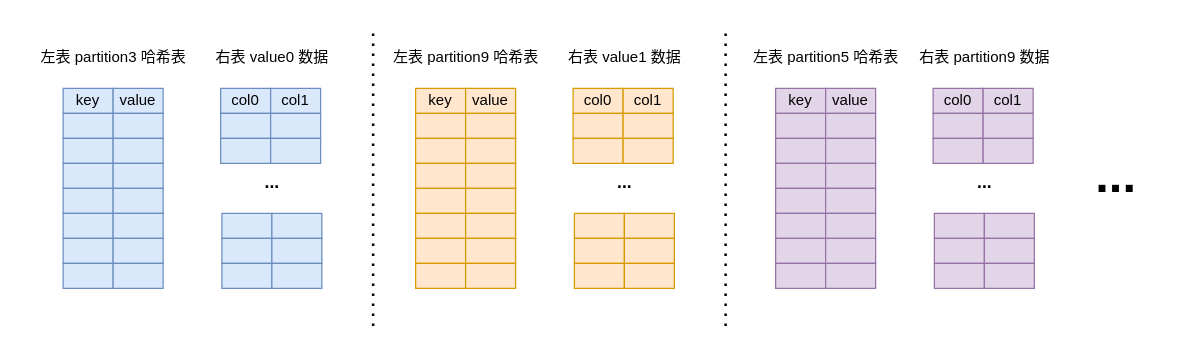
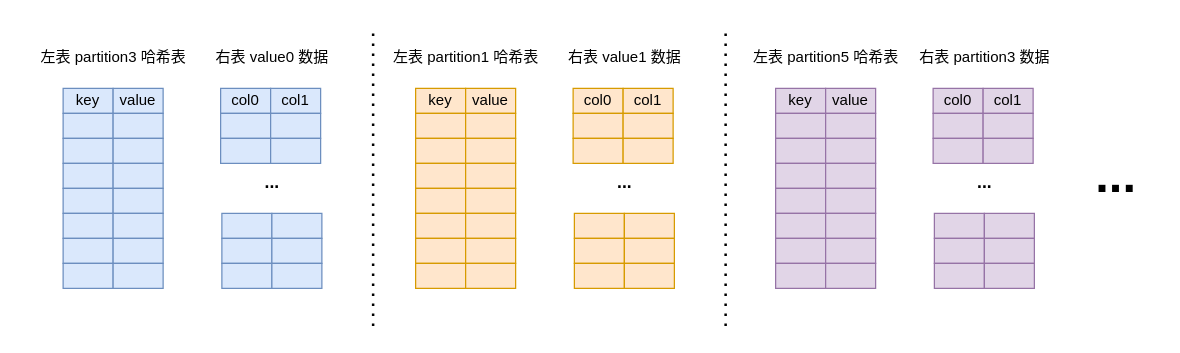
  <mxCell id="0" />
  <mxCell id="1" parent="0" />
  <mxCell id="2" value="key" style="rounded=0;whiteSpace=wrap;html=1;fillColor=#dae8fc;strokeColor=#6c8ebf;" parent="1" vertex="1"><mxGeometry x="50" y="70" width="40" height="20" as="geometry" /></mxCell>
  <mxCell id="3" value="value" style="rounded=0;whiteSpace=wrap;html=1;fillColor=#dae8fc;strokeColor=#6c8ebf;" parent="1" vertex="1"><mxGeometry x="90" y="70" width="40" height="20" as="geometry" /></mxCell>
  <mxCell id="4" value="" style="rounded=0;whiteSpace=wrap;html=1;fillColor=#dae8fc;strokeColor=#6c8ebf;" parent="1" vertex="1"><mxGeometry x="50" y="90" width="40" height="20" as="geometry" /></mxCell>
  <mxCell id="5" value="" style="rounded=0;whiteSpace=wrap;html=1;fillColor=#dae8fc;strokeColor=#6c8ebf;" parent="1" vertex="1"><mxGeometry x="90" y="90" width="40" height="20" as="geometry" /></mxCell>
  <mxCell id="6" value="" style="rounded=0;whiteSpace=wrap;html=1;fillColor=#dae8fc;strokeColor=#6c8ebf;" parent="1" vertex="1"><mxGeometry x="50" y="110" width="40" height="20" as="geometry" /></mxCell>
  <mxCell id="7" value="" style="rounded=0;whiteSpace=wrap;html=1;fillColor=#dae8fc;strokeColor=#6c8ebf;" parent="1" vertex="1"><mxGeometry x="90" y="110" width="40" height="20" as="geometry" /></mxCell>
  <mxCell id="8" value="" style="rounded=0;whiteSpace=wrap;html=1;fillColor=#dae8fc;strokeColor=#6c8ebf;" parent="1" vertex="1"><mxGeometry x="50" y="130" width="40" height="20" as="geometry" /></mxCell>
  <mxCell id="9" value="" style="rounded=0;whiteSpace=wrap;html=1;fillColor=#dae8fc;strokeColor=#6c8ebf;" parent="1" vertex="1"><mxGeometry x="90" y="130" width="40" height="20" as="geometry" /></mxCell>
  <mxCell id="10" value="" style="rounded=0;whiteSpace=wrap;html=1;fillColor=#dae8fc;strokeColor=#6c8ebf;" parent="1" vertex="1"><mxGeometry x="50" y="150" width="40" height="20" as="geometry" /></mxCell>
  <mxCell id="11" value="" style="rounded=0;whiteSpace=wrap;html=1;fillColor=#dae8fc;strokeColor=#6c8ebf;" parent="1" vertex="1"><mxGeometry x="90" y="150" width="40" height="20" as="geometry" /></mxCell>
  <mxCell id="12" value="" style="rounded=0;whiteSpace=wrap;html=1;fillColor=#dae8fc;strokeColor=#6c8ebf;" parent="1" vertex="1"><mxGeometry x="50" y="170" width="40" height="20" as="geometry" /></mxCell>
  <mxCell id="13" value="" style="rounded=0;whiteSpace=wrap;html=1;fillColor=#dae8fc;strokeColor=#6c8ebf;" parent="1" vertex="1"><mxGeometry x="90" y="170" width="40" height="20" as="geometry" /></mxCell>
  <mxCell id="14" value="" style="rounded=0;whiteSpace=wrap;html=1;fillColor=#dae8fc;strokeColor=#6c8ebf;" parent="1" vertex="1"><mxGeometry x="50" y="190" width="40" height="20" as="geometry" /></mxCell>
  <mxCell id="15" value="" style="rounded=0;whiteSpace=wrap;html=1;fillColor=#dae8fc;strokeColor=#6c8ebf;" parent="1" vertex="1"><mxGeometry x="90" y="190" width="40" height="20" as="geometry" /></mxCell>
  <mxCell id="16" value="" style="rounded=0;whiteSpace=wrap;html=1;fillColor=#dae8fc;strokeColor=#6c8ebf;" parent="1" vertex="1"><mxGeometry x="50" y="210" width="40" height="20" as="geometry" /></mxCell>
  <mxCell id="17" value="" style="rounded=0;whiteSpace=wrap;html=1;fillColor=#dae8fc;strokeColor=#6c8ebf;" parent="1" vertex="1"><mxGeometry x="90" y="210" width="40" height="20" as="geometry" /></mxCell>
  <mxCell id="18" value="col0" style="rounded=0;whiteSpace=wrap;html=1;fillColor=#dae8fc;strokeColor=#6c8ebf;" parent="1" vertex="1"><mxGeometry x="176" y="70" width="40" height="20" as="geometry" /></mxCell>
  <mxCell id="19" value="col1" style="rounded=0;whiteSpace=wrap;html=1;fillColor=#dae8fc;strokeColor=#6c8ebf;" parent="1" vertex="1"><mxGeometry x="216" y="70" width="40" height="20" as="geometry" /></mxCell>
  <mxCell id="20" value="" style="rounded=0;whiteSpace=wrap;html=1;fillColor=#dae8fc;strokeColor=#6c8ebf;" parent="1" vertex="1"><mxGeometry x="176" y="90" width="40" height="20" as="geometry" /></mxCell>
  <mxCell id="21" value="" style="rounded=0;whiteSpace=wrap;html=1;fillColor=#dae8fc;strokeColor=#6c8ebf;" parent="1" vertex="1"><mxGeometry x="216" y="90" width="40" height="20" as="geometry" /></mxCell>
  <mxCell id="22" value="" style="rounded=0;whiteSpace=wrap;html=1;fillColor=#dae8fc;strokeColor=#6c8ebf;" parent="1" vertex="1"><mxGeometry x="176" y="110" width="40" height="20" as="geometry" /></mxCell>
  <mxCell id="23" value="" style="rounded=0;whiteSpace=wrap;html=1;fillColor=#dae8fc;strokeColor=#6c8ebf;" parent="1" vertex="1"><mxGeometry x="216" y="110" width="40" height="20" as="geometry" /></mxCell>
  <mxCell id="24" value="左表 partition3 哈希表" style="text;html=1;align=center;verticalAlign=middle;resizable=0;points=[];autosize=1;strokeColor=none;fillColor=none;" parent="1" vertex="1"><mxGeometry x="20" y="30" width="140" height="30" as="geometry" /></mxCell>
  <mxCell id="25" value="右表 value0 数据" style="text;html=1;align=center;verticalAlign=middle;resizable=0;points=[];autosize=1;strokeColor=none;fillColor=none;" parent="1" vertex="1"><mxGeometry x="152" y="30" width="130" height="30" as="geometry" /></mxCell>
  <mxCell id="26" value="" style="rounded=0;whiteSpace=wrap;html=1;fillColor=#dae8fc;strokeColor=#6c8ebf;" parent="1" vertex="1"><mxGeometry x="177" y="170" width="40" height="20" as="geometry" /></mxCell>
  <mxCell id="27" value="" style="rounded=0;whiteSpace=wrap;html=1;fillColor=#dae8fc;strokeColor=#6c8ebf;" parent="1" vertex="1"><mxGeometry x="217" y="170" width="40" height="20" as="geometry" /></mxCell>
  <mxCell id="28" value="" style="rounded=0;whiteSpace=wrap;html=1;fillColor=#dae8fc;strokeColor=#6c8ebf;" parent="1" vertex="1"><mxGeometry x="177" y="190" width="40" height="20" as="geometry" /></mxCell>
  <mxCell id="29" value="" style="rounded=0;whiteSpace=wrap;html=1;fillColor=#dae8fc;strokeColor=#6c8ebf;" parent="1" vertex="1"><mxGeometry x="217" y="190" width="40" height="20" as="geometry" /></mxCell>
  <mxCell id="30" value="" style="rounded=0;whiteSpace=wrap;html=1;fillColor=#dae8fc;strokeColor=#6c8ebf;" parent="1" vertex="1"><mxGeometry x="177" y="210" width="40" height="20" as="geometry" /></mxCell>
  <mxCell id="31" value="" style="rounded=0;whiteSpace=wrap;html=1;fillColor=#dae8fc;strokeColor=#6c8ebf;" parent="1" vertex="1"><mxGeometry x="217" y="210" width="40" height="20" as="geometry" /></mxCell>
  <mxCell id="32" value="&lt;b&gt;&lt;font style=&quot;font-size: 14px;&quot;&gt;...&lt;/font&gt;&lt;/b&gt;" style="text;html=1;align=center;verticalAlign=middle;resizable=0;points=[];autosize=1;" parent="1" vertex="1"><mxGeometry x="197" y="130" width="40" height="30" as="geometry" /></mxCell>
  <mxCell id="33" value="key" style="rounded=0;whiteSpace=wrap;html=1;fillColor=#ffe6cc;strokeColor=#d79b00;" vertex="1" parent="1"><mxGeometry x="332" y="70" width="40" height="20" as="geometry" /></mxCell>
  <mxCell id="34" value="value" style="rounded=0;whiteSpace=wrap;html=1;fillColor=#ffe6cc;strokeColor=#d79b00;" vertex="1" parent="1"><mxGeometry x="372" y="70" width="40" height="20" as="geometry" /></mxCell>
  <mxCell id="35" value="" style="rounded=0;whiteSpace=wrap;html=1;fillColor=#ffe6cc;strokeColor=#d79b00;" vertex="1" parent="1"><mxGeometry x="332" y="90" width="40" height="20" as="geometry" /></mxCell>
  <mxCell id="36" value="" style="rounded=0;whiteSpace=wrap;html=1;fillColor=#ffe6cc;strokeColor=#d79b00;" vertex="1" parent="1"><mxGeometry x="372" y="90" width="40" height="20" as="geometry" /></mxCell>
  <mxCell id="37" value="" style="rounded=0;whiteSpace=wrap;html=1;fillColor=#ffe6cc;strokeColor=#d79b00;" vertex="1" parent="1"><mxGeometry x="332" y="110" width="40" height="20" as="geometry" /></mxCell>
  <mxCell id="38" value="" style="rounded=0;whiteSpace=wrap;html=1;fillColor=#ffe6cc;strokeColor=#d79b00;" vertex="1" parent="1"><mxGeometry x="372" y="110" width="40" height="20" as="geometry" /></mxCell>
  <mxCell id="39" value="" style="rounded=0;whiteSpace=wrap;html=1;fillColor=#ffe6cc;strokeColor=#d79b00;" vertex="1" parent="1"><mxGeometry x="332" y="130" width="40" height="20" as="geometry" /></mxCell>
  <mxCell id="40" value="" style="rounded=0;whiteSpace=wrap;html=1;fillColor=#ffe6cc;strokeColor=#d79b00;" vertex="1" parent="1"><mxGeometry x="372" y="130" width="40" height="20" as="geometry" /></mxCell>
  <mxCell id="41" value="" style="rounded=0;whiteSpace=wrap;html=1;fillColor=#ffe6cc;strokeColor=#d79b00;" vertex="1" parent="1"><mxGeometry x="332" y="150" width="40" height="20" as="geometry" /></mxCell>
  <mxCell id="42" value="" style="rounded=0;whiteSpace=wrap;html=1;fillColor=#ffe6cc;strokeColor=#d79b00;" vertex="1" parent="1"><mxGeometry x="372" y="150" width="40" height="20" as="geometry" /></mxCell>
  <mxCell id="43" value="" style="rounded=0;whiteSpace=wrap;html=1;fillColor=#ffe6cc;strokeColor=#d79b00;" vertex="1" parent="1"><mxGeometry x="332" y="170" width="40" height="20" as="geometry" /></mxCell>
  <mxCell id="44" value="" style="rounded=0;whiteSpace=wrap;html=1;fillColor=#ffe6cc;strokeColor=#d79b00;" vertex="1" parent="1"><mxGeometry x="372" y="170" width="40" height="20" as="geometry" /></mxCell>
  <mxCell id="45" value="" style="rounded=0;whiteSpace=wrap;html=1;fillColor=#ffe6cc;strokeColor=#d79b00;" vertex="1" parent="1"><mxGeometry x="332" y="190" width="40" height="20" as="geometry" /></mxCell>
  <mxCell id="46" value="" style="rounded=0;whiteSpace=wrap;html=1;fillColor=#ffe6cc;strokeColor=#d79b00;" vertex="1" parent="1"><mxGeometry x="372" y="190" width="40" height="20" as="geometry" /></mxCell>
  <mxCell id="47" value="" style="rounded=0;whiteSpace=wrap;html=1;fillColor=#ffe6cc;strokeColor=#d79b00;" vertex="1" parent="1"><mxGeometry x="332" y="210" width="40" height="20" as="geometry" /></mxCell>
  <mxCell id="48" value="" style="rounded=0;whiteSpace=wrap;html=1;fillColor=#ffe6cc;strokeColor=#d79b00;" vertex="1" parent="1"><mxGeometry x="372" y="210" width="40" height="20" as="geometry" /></mxCell>
  <mxCell id="49" value="col0" style="rounded=0;whiteSpace=wrap;html=1;fillColor=#ffe6cc;strokeColor=#d79b00;" vertex="1" parent="1"><mxGeometry x="458" y="70" width="40" height="20" as="geometry" /></mxCell>
  <mxCell id="50" value="col1" style="rounded=0;whiteSpace=wrap;html=1;fillColor=#ffe6cc;strokeColor=#d79b00;" vertex="1" parent="1"><mxGeometry x="498" y="70" width="40" height="20" as="geometry" /></mxCell>
  <mxCell id="51" value="" style="rounded=0;whiteSpace=wrap;html=1;fillColor=#ffe6cc;strokeColor=#d79b00;" vertex="1" parent="1"><mxGeometry x="458" y="90" width="40" height="20" as="geometry" /></mxCell>
  <mxCell id="52" value="" style="rounded=0;whiteSpace=wrap;html=1;fillColor=#ffe6cc;strokeColor=#d79b00;" vertex="1" parent="1"><mxGeometry x="498" y="90" width="40" height="20" as="geometry" /></mxCell>
  <mxCell id="53" value="" style="rounded=0;whiteSpace=wrap;html=1;fillColor=#ffe6cc;strokeColor=#d79b00;" vertex="1" parent="1"><mxGeometry x="458" y="110" width="40" height="20" as="geometry" /></mxCell>
  <mxCell id="54" value="" style="rounded=0;whiteSpace=wrap;html=1;fillColor=#ffe6cc;strokeColor=#d79b00;" vertex="1" parent="1"><mxGeometry x="498" y="110" width="40" height="20" as="geometry" /></mxCell>
- <mxCell id="55" value="左表 partition9 哈希表" style="text;html=1;align=center;verticalAlign=middle;resizable=0;points=[];autosize=1;strokeColor=none;fillColor=none;" vertex="1" parent="1"><mxGeometry x="302" y="30" width="140" height="30" as="geometry" /></mxCell>
+ <mxCell id="55" value="左表 partition1 哈希表" style="text;html=1;align=center;verticalAlign=middle;resizable=0;points=[];autosize=1;strokeColor=none;fillColor=none;" vertex="1" parent="1"><mxGeometry x="302" y="30" width="140" height="30" as="geometry" /></mxCell>
  <mxCell id="56" value="右表 value1 数据" style="text;html=1;align=center;verticalAlign=middle;resizable=0;points=[];autosize=1;strokeColor=none;fillColor=none;" vertex="1" parent="1"><mxGeometry x="434" y="30" width="130" height="30" as="geometry" /></mxCell>
  <mxCell id="57" value="" style="rounded=0;whiteSpace=wrap;html=1;fillColor=#ffe6cc;strokeColor=#d79b00;" vertex="1" parent="1"><mxGeometry x="459" y="170" width="40" height="20" as="geometry" /></mxCell>
  <mxCell id="58" value="" style="rounded=0;whiteSpace=wrap;html=1;fillColor=#ffe6cc;strokeColor=#d79b00;" vertex="1" parent="1"><mxGeometry x="499" y="170" width="40" height="20" as="geometry" /></mxCell>
  <mxCell id="59" value="" style="rounded=0;whiteSpace=wrap;html=1;fillColor=#ffe6cc;strokeColor=#d79b00;" vertex="1" parent="1"><mxGeometry x="459" y="190" width="40" height="20" as="geometry" /></mxCell>
  <mxCell id="60" value="" style="rounded=0;whiteSpace=wrap;html=1;fillColor=#ffe6cc;strokeColor=#d79b00;" vertex="1" parent="1"><mxGeometry x="499" y="190" width="40" height="20" as="geometry" /></mxCell>
  <mxCell id="61" value="" style="rounded=0;whiteSpace=wrap;html=1;fillColor=#ffe6cc;strokeColor=#d79b00;" vertex="1" parent="1"><mxGeometry x="459" y="210" width="40" height="20" as="geometry" /></mxCell>
  <mxCell id="62" value="" style="rounded=0;whiteSpace=wrap;html=1;fillColor=#ffe6cc;strokeColor=#d79b00;" vertex="1" parent="1"><mxGeometry x="499" y="210" width="40" height="20" as="geometry" /></mxCell>
  <mxCell id="63" value="&lt;b&gt;&lt;font style=&quot;font-size: 14px;&quot;&gt;...&lt;/font&gt;&lt;/b&gt;" style="text;html=1;align=center;verticalAlign=middle;resizable=0;points=[];autosize=1;" vertex="1" parent="1"><mxGeometry x="479" y="130" width="40" height="30" as="geometry" /></mxCell>
  <mxCell id="64" value="key" style="rounded=0;whiteSpace=wrap;html=1;fillColor=#e1d5e7;strokeColor=#9673a6;" vertex="1" parent="1"><mxGeometry x="620" y="70" width="40" height="20" as="geometry" /></mxCell>
  <mxCell id="65" value="value" style="rounded=0;whiteSpace=wrap;html=1;fillColor=#e1d5e7;strokeColor=#9673a6;" vertex="1" parent="1"><mxGeometry x="660" y="70" width="40" height="20" as="geometry" /></mxCell>
  <mxCell id="66" value="" style="rounded=0;whiteSpace=wrap;html=1;fillColor=#e1d5e7;strokeColor=#9673a6;" vertex="1" parent="1"><mxGeometry x="620" y="90" width="40" height="20" as="geometry" /></mxCell>
  <mxCell id="67" value="" style="rounded=0;whiteSpace=wrap;html=1;fillColor=#e1d5e7;strokeColor=#9673a6;" vertex="1" parent="1"><mxGeometry x="660" y="90" width="40" height="20" as="geometry" /></mxCell>
  <mxCell id="68" value="" style="rounded=0;whiteSpace=wrap;html=1;fillColor=#e1d5e7;strokeColor=#9673a6;" vertex="1" parent="1"><mxGeometry x="620" y="110" width="40" height="20" as="geometry" /></mxCell>
  <mxCell id="69" value="" style="rounded=0;whiteSpace=wrap;html=1;fillColor=#e1d5e7;strokeColor=#9673a6;" vertex="1" parent="1"><mxGeometry x="660" y="110" width="40" height="20" as="geometry" /></mxCell>
  <mxCell id="70" value="" style="rounded=0;whiteSpace=wrap;html=1;fillColor=#e1d5e7;strokeColor=#9673a6;" vertex="1" parent="1"><mxGeometry x="620" y="130" width="40" height="20" as="geometry" /></mxCell>
  <mxCell id="71" value="" style="rounded=0;whiteSpace=wrap;html=1;fillColor=#e1d5e7;strokeColor=#9673a6;" vertex="1" parent="1"><mxGeometry x="660" y="130" width="40" height="20" as="geometry" /></mxCell>
  <mxCell id="72" value="" style="rounded=0;whiteSpace=wrap;html=1;fillColor=#e1d5e7;strokeColor=#9673a6;" vertex="1" parent="1"><mxGeometry x="620" y="150" width="40" height="20" as="geometry" /></mxCell>
  <mxCell id="73" value="" style="rounded=0;whiteSpace=wrap;html=1;fillColor=#e1d5e7;strokeColor=#9673a6;" vertex="1" parent="1"><mxGeometry x="660" y="150" width="40" height="20" as="geometry" /></mxCell>
  <mxCell id="74" value="" style="rounded=0;whiteSpace=wrap;html=1;fillColor=#e1d5e7;strokeColor=#9673a6;" vertex="1" parent="1"><mxGeometry x="620" y="170" width="40" height="20" as="geometry" /></mxCell>
  <mxCell id="75" value="" style="rounded=0;whiteSpace=wrap;html=1;fillColor=#e1d5e7;strokeColor=#9673a6;" vertex="1" parent="1"><mxGeometry x="660" y="170" width="40" height="20" as="geometry" /></mxCell>
  <mxCell id="76" value="" style="rounded=0;whiteSpace=wrap;html=1;fillColor=#e1d5e7;strokeColor=#9673a6;" vertex="1" parent="1"><mxGeometry x="620" y="190" width="40" height="20" as="geometry" /></mxCell>
  <mxCell id="77" value="" style="rounded=0;whiteSpace=wrap;html=1;fillColor=#e1d5e7;strokeColor=#9673a6;" vertex="1" parent="1"><mxGeometry x="660" y="190" width="40" height="20" as="geometry" /></mxCell>
  <mxCell id="78" value="" style="rounded=0;whiteSpace=wrap;html=1;fillColor=#e1d5e7;strokeColor=#9673a6;" vertex="1" parent="1"><mxGeometry x="620" y="210" width="40" height="20" as="geometry" /></mxCell>
  <mxCell id="79" value="" style="rounded=0;whiteSpace=wrap;html=1;fillColor=#e1d5e7;strokeColor=#9673a6;" vertex="1" parent="1"><mxGeometry x="660" y="210" width="40" height="20" as="geometry" /></mxCell>
  <mxCell id="80" value="col0" style="rounded=0;whiteSpace=wrap;html=1;fillColor=#e1d5e7;strokeColor=#9673a6;" vertex="1" parent="1"><mxGeometry x="746" y="70" width="40" height="20" as="geometry" /></mxCell>
  <mxCell id="81" value="col1" style="rounded=0;whiteSpace=wrap;html=1;fillColor=#e1d5e7;strokeColor=#9673a6;" vertex="1" parent="1"><mxGeometry x="786" y="70" width="40" height="20" as="geometry" /></mxCell>
  <mxCell id="82" value="" style="rounded=0;whiteSpace=wrap;html=1;fillColor=#e1d5e7;strokeColor=#9673a6;" vertex="1" parent="1"><mxGeometry x="746" y="90" width="40" height="20" as="geometry" /></mxCell>
  <mxCell id="83" value="" style="rounded=0;whiteSpace=wrap;html=1;fillColor=#e1d5e7;strokeColor=#9673a6;" vertex="1" parent="1"><mxGeometry x="786" y="90" width="40" height="20" as="geometry" /></mxCell>
  <mxCell id="84" value="" style="rounded=0;whiteSpace=wrap;html=1;fillColor=#e1d5e7;strokeColor=#9673a6;" vertex="1" parent="1"><mxGeometry x="746" y="110" width="40" height="20" as="geometry" /></mxCell>
  <mxCell id="85" value="" style="rounded=0;whiteSpace=wrap;html=1;fillColor=#e1d5e7;strokeColor=#9673a6;" vertex="1" parent="1"><mxGeometry x="786" y="110" width="40" height="20" as="geometry" /></mxCell>
  <mxCell id="86" value="左表 partition5 哈希表" style="text;html=1;align=center;verticalAlign=middle;resizable=0;points=[];autosize=1;strokeColor=none;fillColor=none;" vertex="1" parent="1"><mxGeometry x="590" y="30" width="140" height="30" as="geometry" /></mxCell>
- <mxCell id="87" value="右表 partition9 数据" style="text;html=1;align=center;verticalAlign=middle;resizable=0;points=[];autosize=1;strokeColor=none;fillColor=none;" vertex="1" parent="1"><mxGeometry x="722" y="30" width="130" height="30" as="geometry" /></mxCell>
+ <mxCell id="87" value="右表 partition3 数据" style="text;html=1;align=center;verticalAlign=middle;resizable=0;points=[];autosize=1;strokeColor=none;fillColor=none;" vertex="1" parent="1"><mxGeometry x="722" y="30" width="130" height="30" as="geometry" /></mxCell>
  <mxCell id="88" value="" style="rounded=0;whiteSpace=wrap;html=1;fillColor=#e1d5e7;strokeColor=#9673a6;" vertex="1" parent="1"><mxGeometry x="747" y="170" width="40" height="20" as="geometry" /></mxCell>
  <mxCell id="89" value="" style="rounded=0;whiteSpace=wrap;html=1;fillColor=#e1d5e7;strokeColor=#9673a6;" vertex="1" parent="1"><mxGeometry x="787" y="170" width="40" height="20" as="geometry" /></mxCell>
  <mxCell id="90" value="" style="rounded=0;whiteSpace=wrap;html=1;fillColor=#e1d5e7;strokeColor=#9673a6;" vertex="1" parent="1"><mxGeometry x="747" y="190" width="40" height="20" as="geometry" /></mxCell>
  <mxCell id="91" value="" style="rounded=0;whiteSpace=wrap;html=1;fillColor=#e1d5e7;strokeColor=#9673a6;" vertex="1" parent="1"><mxGeometry x="787" y="190" width="40" height="20" as="geometry" /></mxCell>
  <mxCell id="92" value="" style="rounded=0;whiteSpace=wrap;html=1;fillColor=#e1d5e7;strokeColor=#9673a6;" vertex="1" parent="1"><mxGeometry x="747" y="210" width="40" height="20" as="geometry" /></mxCell>
  <mxCell id="93" value="" style="rounded=0;whiteSpace=wrap;html=1;fillColor=#e1d5e7;strokeColor=#9673a6;" vertex="1" parent="1"><mxGeometry x="787" y="210" width="40" height="20" as="geometry" /></mxCell>
  <mxCell id="94" value="&lt;b&gt;&lt;font style=&quot;font-size: 14px;&quot;&gt;...&lt;/font&gt;&lt;/b&gt;" style="text;html=1;align=center;verticalAlign=middle;resizable=0;points=[];autosize=1;" vertex="1" parent="1"><mxGeometry x="767" y="130" width="40" height="30" as="geometry" /></mxCell>
  <mxCell id="95" value="&lt;span style=&quot;font-size: 39px;&quot;&gt;&lt;font style=&quot;font-size: 39px;&quot;&gt;...&lt;/font&gt;&lt;/span&gt;" style="text;html=1;align=center;verticalAlign=middle;resizable=0;points=[];autosize=1;strokeColor=none;fillColor=none;fontSize=39;fontStyle=1" vertex="1" parent="1"><mxGeometry x="862" y="110" width="60" height="60" as="geometry" /></mxCell>
  <mxCell id="96" value="" style="endArrow=none;dashed=1;html=1;dashPattern=1 3;strokeWidth=2;rounded=0;" edge="1" parent="1"><mxGeometry width="50" height="50" relative="1" as="geometry"><mxPoint x="298" y="260" as="sourcePoint" /><mxPoint x="298" y="20" as="targetPoint" /></mxGeometry></mxCell>
  <mxCell id="97" value="" style="endArrow=none;dashed=1;html=1;dashPattern=1 3;strokeWidth=2;rounded=0;" edge="1" parent="1"><mxGeometry width="50" height="50" relative="1" as="geometry"><mxPoint x="580" y="260" as="sourcePoint" /><mxPoint x="580" y="20" as="targetPoint" /></mxGeometry></mxCell>
